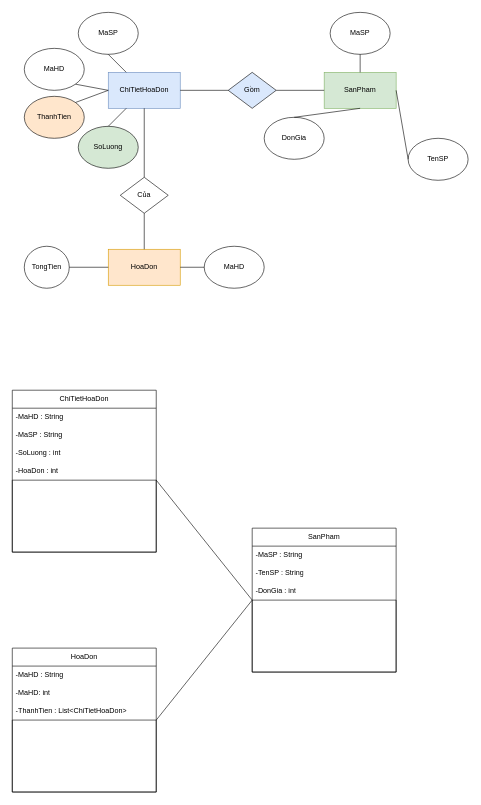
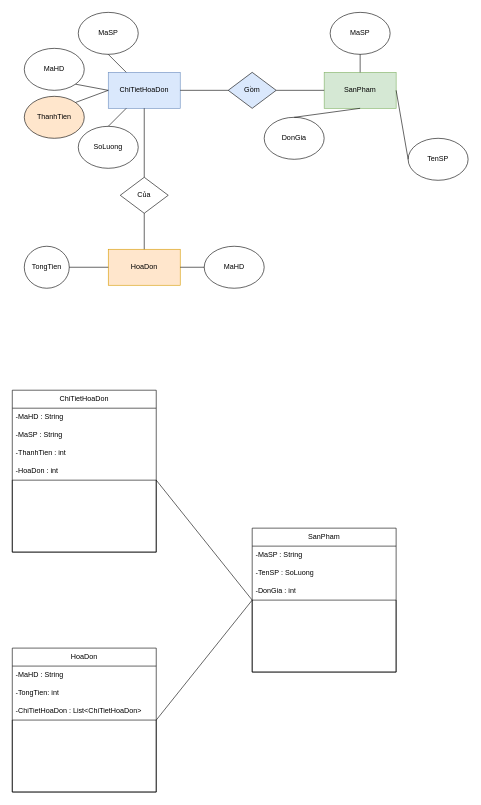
  <mxCell id="0" />
  <mxCell id="1" parent="0" />
  <mxCell id="2" value="HoaDon" style="rounded=0;whiteSpace=wrap;html=1;fillColor=#ffe6cc;strokeColor=#d79b00;" parent="1" vertex="1"><mxGeometry x="180" y="415" width="120" height="60" as="geometry" /></mxCell>
  <mxCell id="3" value="ChiTietHoaDon" style="rounded=0;whiteSpace=wrap;html=1;fillColor=#dae8fc;strokeColor=#6c8ebf;" parent="1" vertex="1"><mxGeometry x="180" y="120" width="120" height="60" as="geometry" /></mxCell>
  <mxCell id="4" value="SanPham" style="rounded=0;whiteSpace=wrap;html=1;fillColor=#d5e8d4;strokeColor=#82b366;" parent="1" vertex="1"><mxGeometry x="540" y="120" width="120" height="60" as="geometry" /></mxCell>
  <mxCell id="5" value="MaHD" style="ellipse;whiteSpace=wrap;html=1;" parent="1" vertex="1"><mxGeometry x="340" y="410" width="100" height="70" as="geometry" /></mxCell>
  <mxCell id="6" value="MaHD" style="ellipse;whiteSpace=wrap;html=1;" parent="1" vertex="1"><mxGeometry x="40" y="80" width="100" height="70" as="geometry" /></mxCell>
  <mxCell id="7" value="MaSP" style="ellipse;whiteSpace=wrap;html=1;" parent="1" vertex="1"><mxGeometry x="130" y="20" width="100" height="70" as="geometry" /></mxCell>
- <mxCell id="8" value="SoLuong" style="ellipse;whiteSpace=wrap;html=1;fillColor=#d5e8d4;" parent="1" vertex="1"><mxGeometry x="130" y="210" width="100" height="70" as="geometry" /></mxCell>
+ <mxCell id="8" value="SoLuong" style="ellipse;whiteSpace=wrap;html=1;" parent="1" vertex="1"><mxGeometry x="130" y="210" width="100" height="70" as="geometry" /></mxCell>
  <mxCell id="9" value="DonGia" style="ellipse;whiteSpace=wrap;html=1;" parent="1" vertex="1"><mxGeometry x="440" y="195" width="100" height="70" as="geometry" /></mxCell>
  <mxCell id="10" value="TongTien" style="ellipse;whiteSpace=wrap;html=1;" parent="1" vertex="1"><mxGeometry x="40" y="410" width="75" height="70" as="geometry" /></mxCell>
  <mxCell id="11" value="ThanhTien" style="ellipse;whiteSpace=wrap;html=1;fillColor=#ffe6cc;" parent="1" vertex="1"><mxGeometry x="40" y="160" width="100" height="70" as="geometry" /></mxCell>
  <mxCell id="12" value="MaSP" style="ellipse;whiteSpace=wrap;html=1;" parent="1" vertex="1"><mxGeometry x="550" y="20" width="100" height="70" as="geometry" /></mxCell>
  <mxCell id="13" value="TenSP" style="ellipse;whiteSpace=wrap;html=1;" parent="1" vertex="1"><mxGeometry x="680" y="230" width="100" height="70" as="geometry" /></mxCell>
  <mxCell id="14" value="" style="endArrow=none;html=1;rounded=0;entryX=0;entryY=0.5;entryDx=0;entryDy=0;exitX=1;exitY=0.5;exitDx=0;exitDy=0;" parent="1" source="10" target="2" edge="1"><mxGeometry width="50" height="50" relative="1" as="geometry"><mxPoint x="-170" y="560" as="sourcePoint" /><mxPoint x="-120" y="510" as="targetPoint" /></mxGeometry></mxCell>
  <mxCell id="15" value="" style="endArrow=none;html=1;rounded=0;entryX=0;entryY=0.5;entryDx=0;entryDy=0;exitX=1;exitY=0.5;exitDx=0;exitDy=0;" parent="1" source="2" target="5" edge="1"><mxGeometry width="50" height="50" relative="1" as="geometry"><mxPoint x="-30" y="560" as="sourcePoint" /><mxPoint x="20" y="510" as="targetPoint" /></mxGeometry></mxCell>
  <mxCell id="16" value="" style="endArrow=none;html=1;rounded=0;entryX=0.5;entryY=1;entryDx=0;entryDy=0;exitX=0.5;exitY=0;exitDx=0;exitDy=0;" parent="1" source="17" target="3" edge="1"><mxGeometry width="50" height="50" relative="1" as="geometry"><mxPoint x="240" y="280" as="sourcePoint" /><mxPoint x="290" y="300" as="targetPoint" /></mxGeometry></mxCell>
  <mxCell id="17" value="Của" style="rhombus;whiteSpace=wrap;html=1;" parent="1" vertex="1"><mxGeometry x="200" y="295" width="80" height="60" as="geometry" /></mxCell>
  <mxCell id="18" value="" style="endArrow=none;html=1;rounded=0;entryX=0.5;entryY=1;entryDx=0;entryDy=0;exitX=0.5;exitY=0;exitDx=0;exitDy=0;" parent="1" source="2" target="17" edge="1"><mxGeometry width="50" height="50" relative="1" as="geometry"><mxPoint x="0" y="400" as="sourcePoint" /><mxPoint x="50" y="350" as="targetPoint" /></mxGeometry></mxCell>
  <mxCell id="19" value="Gồm" style="rhombus;whiteSpace=wrap;html=1;fillColor=#dae8fc;" parent="1" vertex="1"><mxGeometry x="380" y="120" width="80" height="60" as="geometry" /></mxCell>
  <mxCell id="20" value="" style="endArrow=none;html=1;rounded=0;entryX=0;entryY=0.5;entryDx=0;entryDy=0;exitX=1;exitY=0.5;exitDx=0;exitDy=0;" parent="1" source="3" target="19" edge="1"><mxGeometry width="50" height="50" relative="1" as="geometry"><mxPoint x="400" y="290" as="sourcePoint" /><mxPoint x="450" y="240" as="targetPoint" /></mxGeometry></mxCell>
  <mxCell id="21" value="" style="endArrow=none;html=1;rounded=0;entryX=0;entryY=0.5;entryDx=0;entryDy=0;exitX=1;exitY=0.5;exitDx=0;exitDy=0;" parent="1" source="19" target="4" edge="1"><mxGeometry width="50" height="50" relative="1" as="geometry"><mxPoint x="310" y="160" as="sourcePoint" /><mxPoint x="390" y="160" as="targetPoint" /></mxGeometry></mxCell>
  <mxCell id="22" value="" style="endArrow=none;html=1;rounded=0;entryX=0;entryY=0.5;entryDx=0;entryDy=0;exitX=1;exitY=0.5;exitDx=0;exitDy=0;" parent="1" source="4" target="13" edge="1"><mxGeometry width="50" height="50" relative="1" as="geometry"><mxPoint x="710" y="320" as="sourcePoint" /><mxPoint x="760" y="270" as="targetPoint" /></mxGeometry></mxCell>
  <mxCell id="23" value="" style="endArrow=none;html=1;rounded=0;entryX=0.5;entryY=1;entryDx=0;entryDy=0;exitX=0.5;exitY=0;exitDx=0;exitDy=0;" parent="1" source="9" target="4" edge="1"><mxGeometry width="50" height="50" relative="1" as="geometry"><mxPoint x="670" y="160" as="sourcePoint" /><mxPoint x="700" y="160" as="targetPoint" /></mxGeometry></mxCell>
  <mxCell id="24" value="" style="endArrow=none;html=1;rounded=0;exitX=0.5;exitY=1;exitDx=0;exitDy=0;" parent="1" source="12" target="4" edge="1"><mxGeometry width="50" height="50" relative="1" as="geometry"><mxPoint x="670" y="160" as="sourcePoint" /><mxPoint x="700" y="160" as="targetPoint" /></mxGeometry></mxCell>
  <mxCell id="25" value="" style="endArrow=none;html=1;rounded=0;entryX=0.25;entryY=1;entryDx=0;entryDy=0;exitX=0.5;exitY=0;exitDx=0;exitDy=0;" parent="1" source="8" target="3" edge="1"><mxGeometry width="50" height="50" relative="1" as="geometry"><mxPoint x="0" y="320" as="sourcePoint" /><mxPoint x="50" y="270" as="targetPoint" /></mxGeometry></mxCell>
  <mxCell id="26" value="" style="endArrow=none;html=1;rounded=0;entryX=0;entryY=0.5;entryDx=0;entryDy=0;exitX=1;exitY=0;exitDx=0;exitDy=0;" parent="1" source="11" target="3" edge="1"><mxGeometry width="50" height="50" relative="1" as="geometry"><mxPoint x="-70" y="390" as="sourcePoint" /><mxPoint x="-20" y="340" as="targetPoint" /></mxGeometry></mxCell>
  <mxCell id="27" value="" style="endArrow=none;html=1;rounded=0;entryX=1;entryY=1;entryDx=0;entryDy=0;exitX=0;exitY=0.5;exitDx=0;exitDy=0;" parent="1" source="3" target="6" edge="1"><mxGeometry width="50" height="50" relative="1" as="geometry"><mxPoint x="136" y="180" as="sourcePoint" /><mxPoint x="190" y="160" as="targetPoint" /></mxGeometry></mxCell>
  <mxCell id="28" value="" style="endArrow=none;html=1;rounded=0;entryX=0.5;entryY=1;entryDx=0;entryDy=0;exitX=0.25;exitY=0;exitDx=0;exitDy=0;" parent="1" source="3" target="7" edge="1"><mxGeometry width="50" height="50" relative="1" as="geometry"><mxPoint x="190" y="160" as="sourcePoint" /><mxPoint x="136" y="150" as="targetPoint" /></mxGeometry></mxCell>
  <mxCell id="29" value="HoaDon" style="swimlane;fontStyle=0;childLayout=stackLayout;horizontal=1;startSize=30;horizontalStack=0;resizeParent=1;resizeParentMax=0;resizeLast=0;collapsible=1;marginBottom=0;whiteSpace=wrap;html=1;" parent="1" vertex="1"><mxGeometry x="20" y="1080" width="240" height="240" as="geometry" /></mxCell>
  <mxCell id="30" value="-MaHD : String" style="text;strokeColor=none;fillColor=none;align=left;verticalAlign=middle;spacingLeft=4;spacingRight=4;overflow=hidden;points=[[0,0.5],[1,0.5]];portConstraint=eastwest;rotatable=0;whiteSpace=wrap;html=1;" parent="29" vertex="1"><mxGeometry y="30" width="240" height="30" as="geometry" /></mxCell>
- <mxCell id="31" value="-MaHD: int" style="text;strokeColor=none;fillColor=none;align=left;verticalAlign=middle;spacingLeft=4;spacingRight=4;overflow=hidden;points=[[0,0.5],[1,0.5]];portConstraint=eastwest;rotatable=0;whiteSpace=wrap;html=1;" parent="29" vertex="1"><mxGeometry y="60" width="240" height="30" as="geometry" /></mxCell>
- <mxCell id="32" value="-ThanhTien : List&amp;lt;ChiTietHoaDon&amp;gt;" style="text;strokeColor=none;fillColor=none;align=left;verticalAlign=middle;spacingLeft=4;spacingRight=4;overflow=hidden;points=[[0,0.5],[1,0.5]];portConstraint=eastwest;rotatable=0;whiteSpace=wrap;html=1;" vertex="1" parent="29"><mxGeometry y="90" width="240" height="30" as="geometry" /></mxCell>
+ <mxCell id="31" value="-TongTien: int" style="text;strokeColor=none;fillColor=none;align=left;verticalAlign=middle;spacingLeft=4;spacingRight=4;overflow=hidden;points=[[0,0.5],[1,0.5]];portConstraint=eastwest;rotatable=0;whiteSpace=wrap;html=1;" parent="29" vertex="1"><mxGeometry y="60" width="240" height="30" as="geometry" /></mxCell>
+ <mxCell id="32" value="-ChiTietHoaDon : List&amp;lt;ChiTietHoaDon&amp;gt;" style="text;strokeColor=none;fillColor=none;align=left;verticalAlign=middle;spacingLeft=4;spacingRight=4;overflow=hidden;points=[[0,0.5],[1,0.5]];portConstraint=eastwest;rotatable=0;whiteSpace=wrap;html=1;" vertex="1" parent="29"><mxGeometry y="90" width="240" height="30" as="geometry" /></mxCell>
  <mxCell id="33" value="" style="swimlane;startSize=0;" vertex="1" parent="29"><mxGeometry y="120" width="240" height="120" as="geometry" /></mxCell>
  <mxCell id="34" value="ChiTietHoaDon" style="swimlane;fontStyle=0;childLayout=stackLayout;horizontal=1;startSize=30;horizontalStack=0;resizeParent=1;resizeParentMax=0;resizeLast=0;collapsible=1;marginBottom=0;whiteSpace=wrap;html=1;" vertex="1" parent="1"><mxGeometry x="20" y="650" width="240" height="270" as="geometry" /></mxCell>
  <mxCell id="35" value="-MaHD : String" style="text;strokeColor=none;fillColor=none;align=left;verticalAlign=middle;spacingLeft=4;spacingRight=4;overflow=hidden;points=[[0,0.5],[1,0.5]];portConstraint=eastwest;rotatable=0;whiteSpace=wrap;html=1;" vertex="1" parent="34"><mxGeometry y="30" width="240" height="30" as="geometry" /></mxCell>
  <mxCell id="36" value="-MaSP : String" style="text;strokeColor=none;fillColor=none;align=left;verticalAlign=middle;spacingLeft=4;spacingRight=4;overflow=hidden;points=[[0,0.5],[1,0.5]];portConstraint=eastwest;rotatable=0;whiteSpace=wrap;html=1;" vertex="1" parent="34"><mxGeometry y="60" width="240" height="30" as="geometry" /></mxCell>
- <mxCell id="37" value="-SoLuong : int&amp;nbsp;" style="text;strokeColor=none;fillColor=none;align=left;verticalAlign=middle;spacingLeft=4;spacingRight=4;overflow=hidden;points=[[0,0.5],[1,0.5]];portConstraint=eastwest;rotatable=0;whiteSpace=wrap;html=1;" vertex="1" parent="34"><mxGeometry y="90" width="240" height="30" as="geometry" /></mxCell>
+ <mxCell id="37" value="-ThanhTien : int&amp;nbsp;" style="text;strokeColor=none;fillColor=none;align=left;verticalAlign=middle;spacingLeft=4;spacingRight=4;overflow=hidden;points=[[0,0.5],[1,0.5]];portConstraint=eastwest;rotatable=0;whiteSpace=wrap;html=1;" vertex="1" parent="34"><mxGeometry y="90" width="240" height="30" as="geometry" /></mxCell>
  <mxCell id="38" value="-HoaDon : int&amp;nbsp;" style="text;strokeColor=none;fillColor=none;align=left;verticalAlign=middle;spacingLeft=4;spacingRight=4;overflow=hidden;points=[[0,0.5],[1,0.5]];portConstraint=eastwest;rotatable=0;whiteSpace=wrap;html=1;" vertex="1" parent="34"><mxGeometry y="120" width="240" height="30" as="geometry" /></mxCell>
  <mxCell id="39" value="" style="swimlane;startSize=0;" vertex="1" parent="34"><mxGeometry y="150" width="240" height="120" as="geometry" /></mxCell>
  <mxCell id="40" value="SanPham" style="swimlane;fontStyle=0;childLayout=stackLayout;horizontal=1;startSize=30;horizontalStack=0;resizeParent=1;resizeParentMax=0;resizeLast=0;collapsible=1;marginBottom=0;whiteSpace=wrap;html=1;" vertex="1" parent="1"><mxGeometry x="420" y="880" width="240" height="240" as="geometry" /></mxCell>
  <mxCell id="41" value="-MaSP : String" style="text;strokeColor=none;fillColor=none;align=left;verticalAlign=middle;spacingLeft=4;spacingRight=4;overflow=hidden;points=[[0,0.5],[1,0.5]];portConstraint=eastwest;rotatable=0;whiteSpace=wrap;html=1;" vertex="1" parent="40"><mxGeometry y="30" width="240" height="30" as="geometry" /></mxCell>
- <mxCell id="42" value="-TenSP : String" style="text;strokeColor=none;fillColor=none;align=left;verticalAlign=middle;spacingLeft=4;spacingRight=4;overflow=hidden;points=[[0,0.5],[1,0.5]];portConstraint=eastwest;rotatable=0;whiteSpace=wrap;html=1;" vertex="1" parent="40"><mxGeometry y="60" width="240" height="30" as="geometry" /></mxCell>
+ <mxCell id="42" value="-TenSP : SoLuong" style="text;strokeColor=none;fillColor=none;align=left;verticalAlign=middle;spacingLeft=4;spacingRight=4;overflow=hidden;points=[[0,0.5],[1,0.5]];portConstraint=eastwest;rotatable=0;whiteSpace=wrap;html=1;" vertex="1" parent="40"><mxGeometry y="60" width="240" height="30" as="geometry" /></mxCell>
  <mxCell id="43" value="-DonGia : int" style="text;strokeColor=none;fillColor=none;align=left;verticalAlign=middle;spacingLeft=4;spacingRight=4;overflow=hidden;points=[[0,0.5],[1,0.5]];portConstraint=eastwest;rotatable=0;whiteSpace=wrap;html=1;" vertex="1" parent="40"><mxGeometry y="90" width="240" height="30" as="geometry" /></mxCell>
  <mxCell id="44" value="" style="swimlane;startSize=0;" vertex="1" parent="40"><mxGeometry y="120" width="240" height="120" as="geometry" /></mxCell>
  <mxCell id="45" value="" style="endArrow=none;html=1;rounded=0;exitX=1;exitY=0;exitDx=0;exitDy=0;entryX=0;entryY=0;entryDx=0;entryDy=0;" edge="1" parent="1" source="39" target="44"><mxGeometry width="50" height="50" relative="1" as="geometry"><mxPoint x="360" y="810" as="sourcePoint" /><mxPoint x="410" y="760" as="targetPoint" /></mxGeometry></mxCell>
  <mxCell id="46" value="" style="endArrow=none;html=1;rounded=0;entryX=0;entryY=0;entryDx=0;entryDy=0;exitX=1;exitY=0;exitDx=0;exitDy=0;" edge="1" parent="1" source="33" target="44"><mxGeometry width="50" height="50" relative="1" as="geometry"><mxPoint x="400" y="1350" as="sourcePoint" /><mxPoint x="450" y="1300" as="targetPoint" /></mxGeometry></mxCell>
